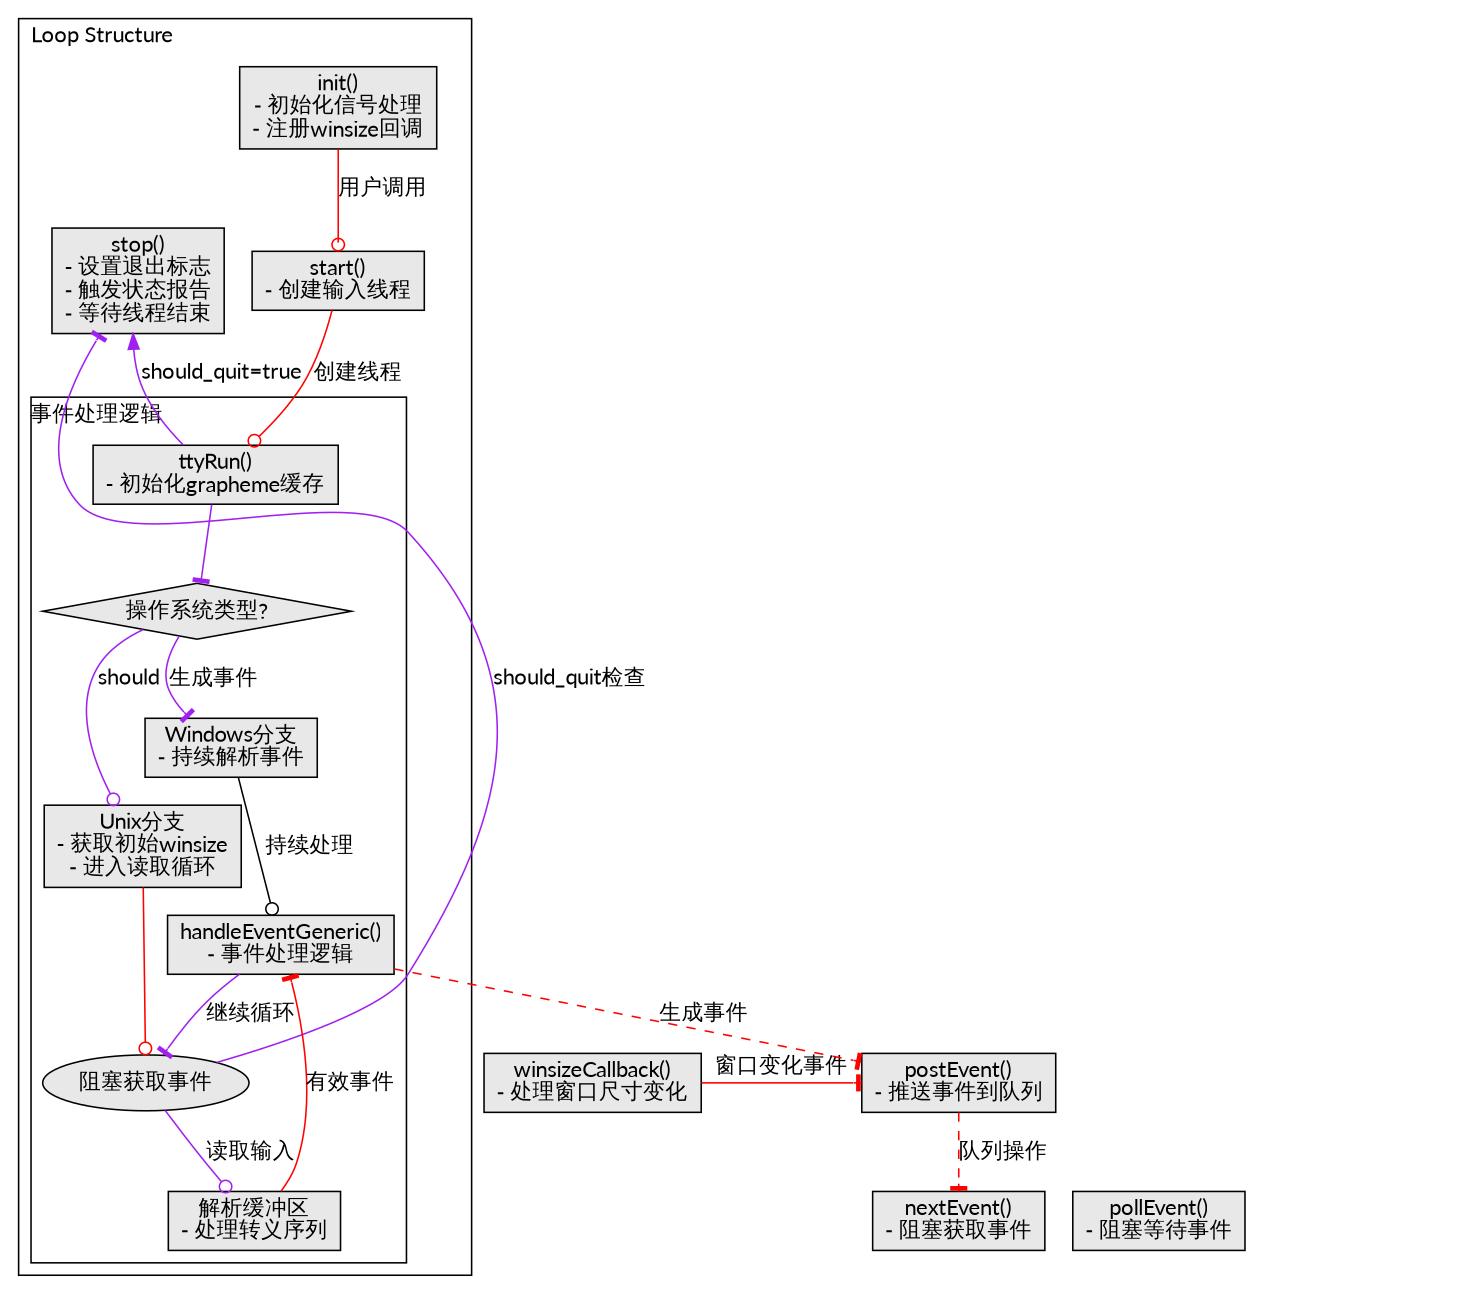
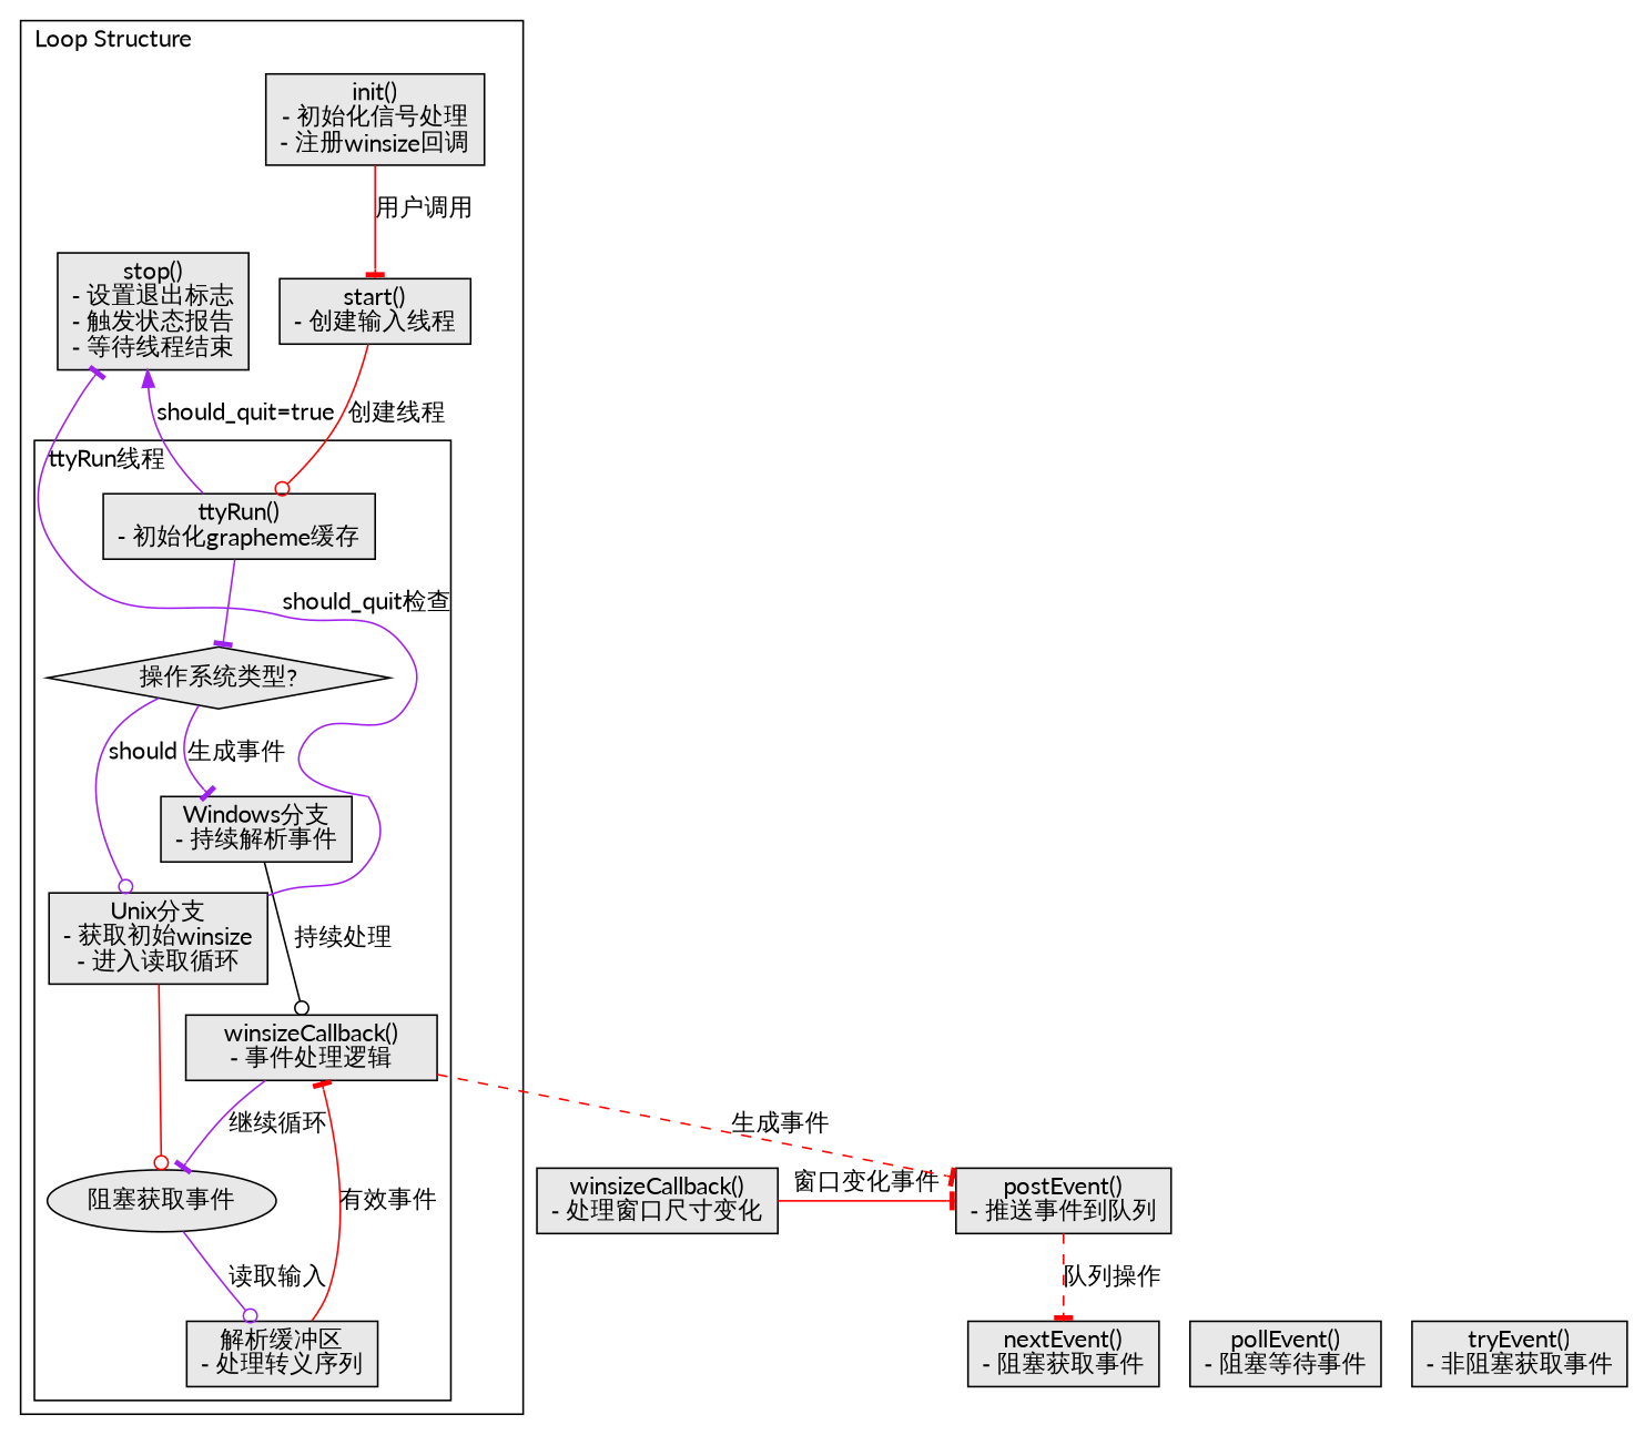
  digraph {
    fontname=Lato
    node [fillcolor="#e8e8e8" fontname=Lato shape=rectangle style=filled]
    edge [arrowhead=tee color=red fontname=Lato]
    n1 [label="nextEvent()\n- 阻塞获取事件"]
    n2 [label="pollEvent()\n- 阻塞等待事件"]
+   n3 [label="tryEvent()\n- 非阻塞获取事件"]
    n4 [label="postEvent()\n- 推送事件到队列"]
    n5 [label="winsizeCallback()\n- 处理窗口尺寸变化"]
    n6 [label="ttyRun()\n- 初始化grapheme缓存"]
    n7 [label="操作系统类型?" shape=diamond]
    n8 [label="Windows分支\n- 持续解析事件"]
    n9 [label="Unix分支\n- 获取初始winsize\n- 进入读取循环"]
    n10 [label="阻塞获取事件" shape=ellipse]
    n11 [label="解析缓冲区\n- 处理转义序列"]
-   n12 [label="handleEventGeneric()\n- 事件处理逻辑"]
+   n12 [label="winsizeCallback()\n- 事件处理逻辑"]
    n13 [label="init()\n- 初始化信号处理\n- 注册winsize回调"]
    n14 [label="start()\n- 创建输入线程"]
    n15 [label="stop()\n- 设置退出标志\n- 触发状态报告\n- 等待线程结束"]
    subgraph sub_1 {
      rank=same
      n1
      n2
+     n3
    }
    subgraph sub_2 {
      rank=same
      n4
      n5
    }
    subgraph cluster_3 {
      label="Loop Structure"
      labeljust=l
      n13
      n14
      n15
      subgraph cluster_4 {
-       label="事件处理逻辑"
+       label="ttyRun线程"
        labeljust=l
        n6
        n7
        n8
        n9
        n10
        n11
        n12
      }
    }
    n4 -> n1 [label="队列操作" style=dashed]
    n5 -> n4 [label="窗口变化事件"]
    n6 -> n7 [color=purple]
    n7 -> n8 [color=purple label="生成事件"]
    n7 -> n9 [arrowhead=odot color=purple label=should]
    n8 -> n12 [arrowhead=odot color=black label="持续处理"]
    n9 -> n10 [arrowhead=odot]
    n10 -> n11 [arrowhead=odot color=purple label="读取输入"]
-   n10 -> n15 [color=purple constraint=false label="should_quit检查"]
+   n9 -> n15 [color=purple constraint=false label="should_quit检查"]
    n11 -> n12 [label="有效事件"]
    n12 -> n4 [label="生成事件" style=dashed]
    n12 -> n10 [color=purple label="继续循环"]
-   n13 -> n14 [arrowhead=odot label="用户调用"]
+   n13 -> n14 [label="用户调用"]
    n14 -> n6 [arrowhead=odot label="创建线程"]
    n15 -> n6 [color=purple dir=back label="should_quit=true" arrowhead=""]
  }
